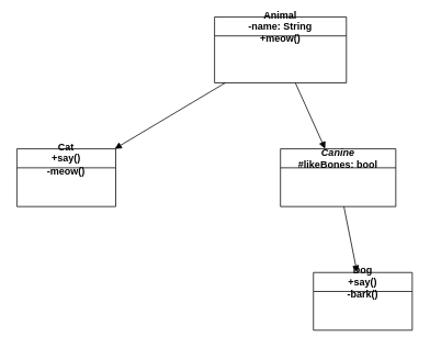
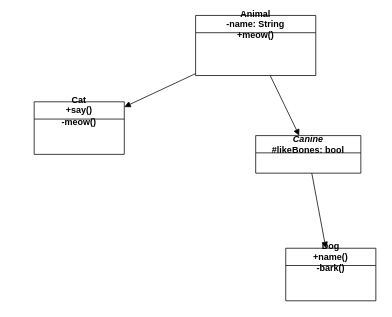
  <mxCell id="0" />
  <mxCell id="1" parent="0" />
  <mxCell id="2" value="&lt;b&gt;Animal&lt;/b&gt;&lt;br&gt;-name: String&lt;br&gt;+meow()" style="swimlane;html=1;whiteSpace=wrap;container=1;recursiveResize=0;" vertex="1" parent="1"><mxGeometry x="260" y="20" width="160" height="80" as="geometry" /></mxCell>
- <mxCell id="3" value="Cat&lt;br&gt;+say()&lt;br&gt;-meow()" style="swimlane;html=1;whiteSpace=wrap;container=1;recursiveResize=0;" vertex="1" parent="1"><mxGeometry x="20" y="180" width="120" height="70" as="geometry" /></mxCell>
- <mxCell id="4" value="&lt;i&gt;Canine&lt;/i&gt;&lt;br&gt;#likeBones: bool" style="swimlane;html=1;whiteSpace=wrap;container=1;recursiveResize=0;" vertex="1" parent="1"><mxGeometry x="340" y="180" width="140" height="70" as="geometry" /></mxCell>
- <mxCell id="5" value="Dog&lt;br&gt;+say()&lt;br&gt;-bark()" style="swimlane;html=1;whiteSpace=wrap;container=1;recursiveResize=0;" vertex="1" parent="1"><mxGeometry x="380" y="330" width="120" height="70" as="geometry" /></mxCell>
+ <mxCell id="3" value="Cat&lt;br&gt;+say()&lt;br&gt;-meow()" style="swimlane;html=1;whiteSpace=wrap;container=1;recursiveResize=0;" vertex="1" parent="1"><mxGeometry x="45" y="135" width="120" height="70" as="geometry" /></mxCell>
+ <mxCell id="4" value="&lt;i&gt;Canine&lt;/i&gt;&lt;br&gt;#likeBones: bool" style="swimlane;html=1;whiteSpace=wrap;container=1;recursiveResize=0;" vertex="1" parent="1"><mxGeometry x="340" y="180" width="140" height="50" as="geometry" /></mxCell>
+ <mxCell id="5" value="Dog&lt;br&gt;+name()&lt;br&gt;-bark()" style="swimlane;html=1;whiteSpace=wrap;container=1;recursiveResize=0;" vertex="1" parent="1"><mxGeometry x="380" y="330" width="120" height="70" as="geometry" /></mxCell>
  <mxCell id="6" style="endArrow=block;endFill=1;html=1;" edge="1" parent="1" source="2" target="3"><mxGeometry relative="1" as="geometry"><mxPoint x="100" y="100" as="targetPoint" /></mxGeometry></mxCell>
  <mxCell id="7" style="endArrow=block;endFill=1;html=1;" edge="1" parent="1" source="2" target="4"><mxGeometry relative="1" as="geometry" /></mxCell>
  <mxCell id="8" style="endArrow=block;endFill=1;html=1;" edge="1" parent="1" source="4" target="5"><mxGeometry relative="1" as="geometry" /></mxCell>
